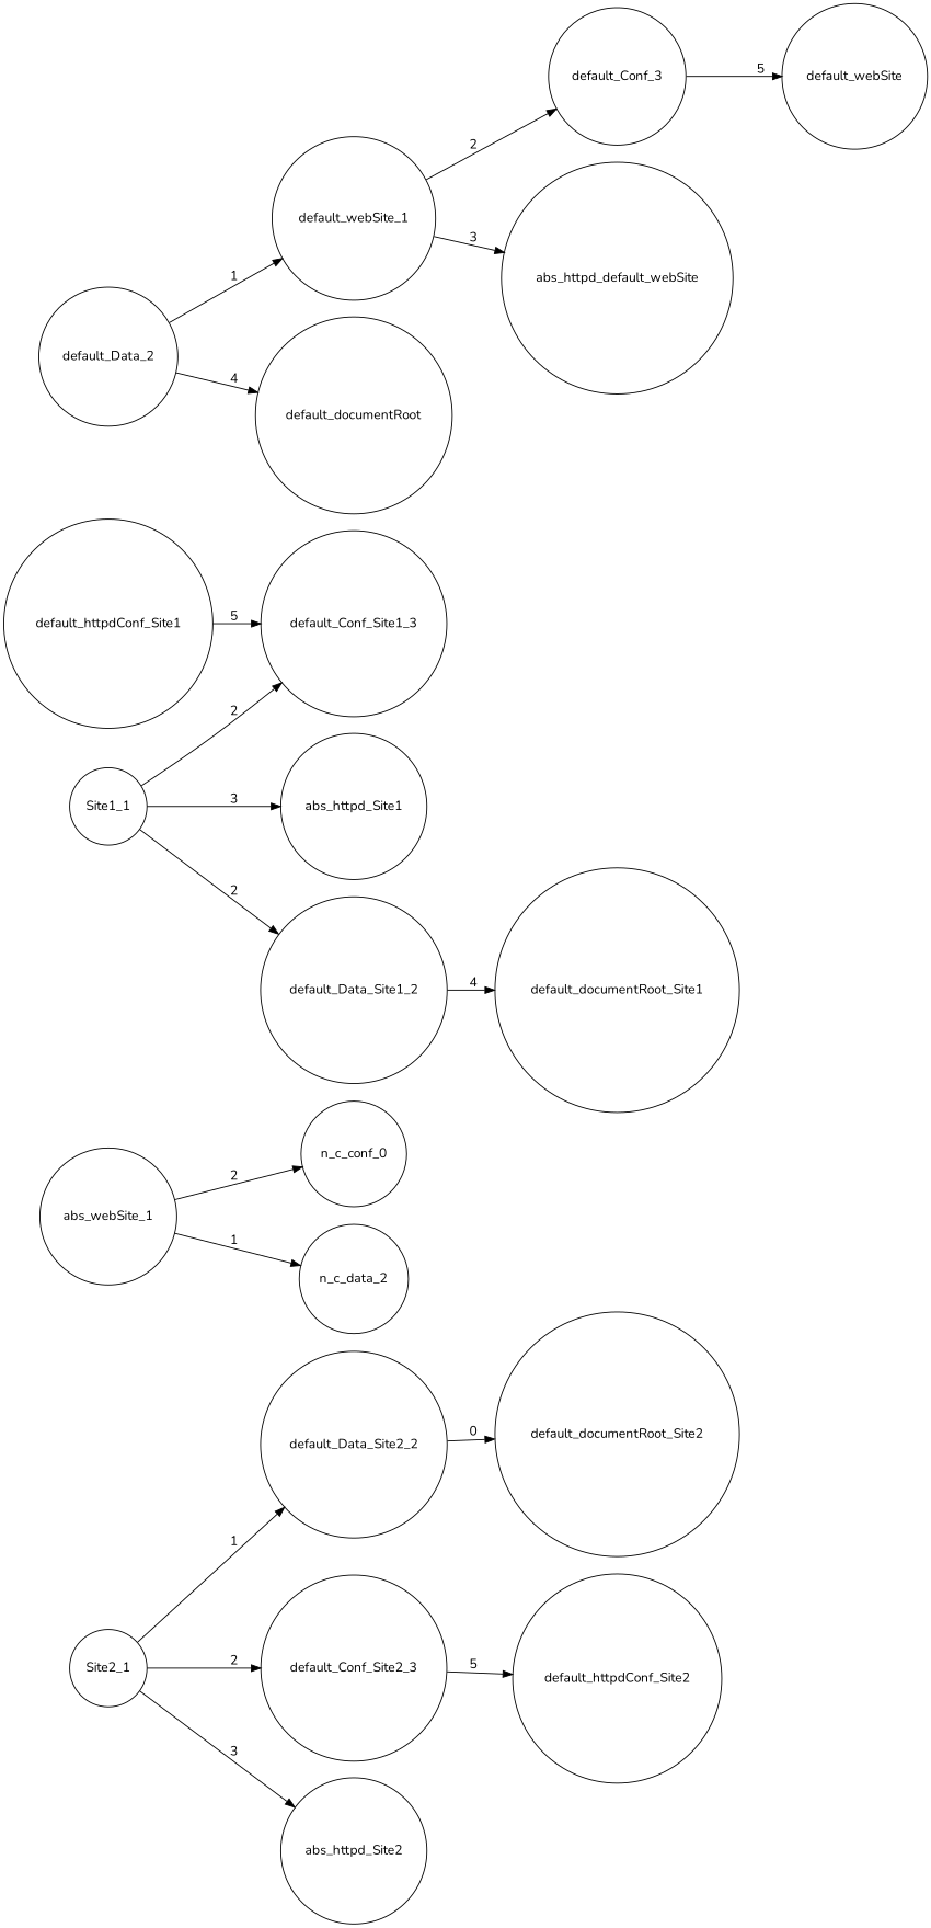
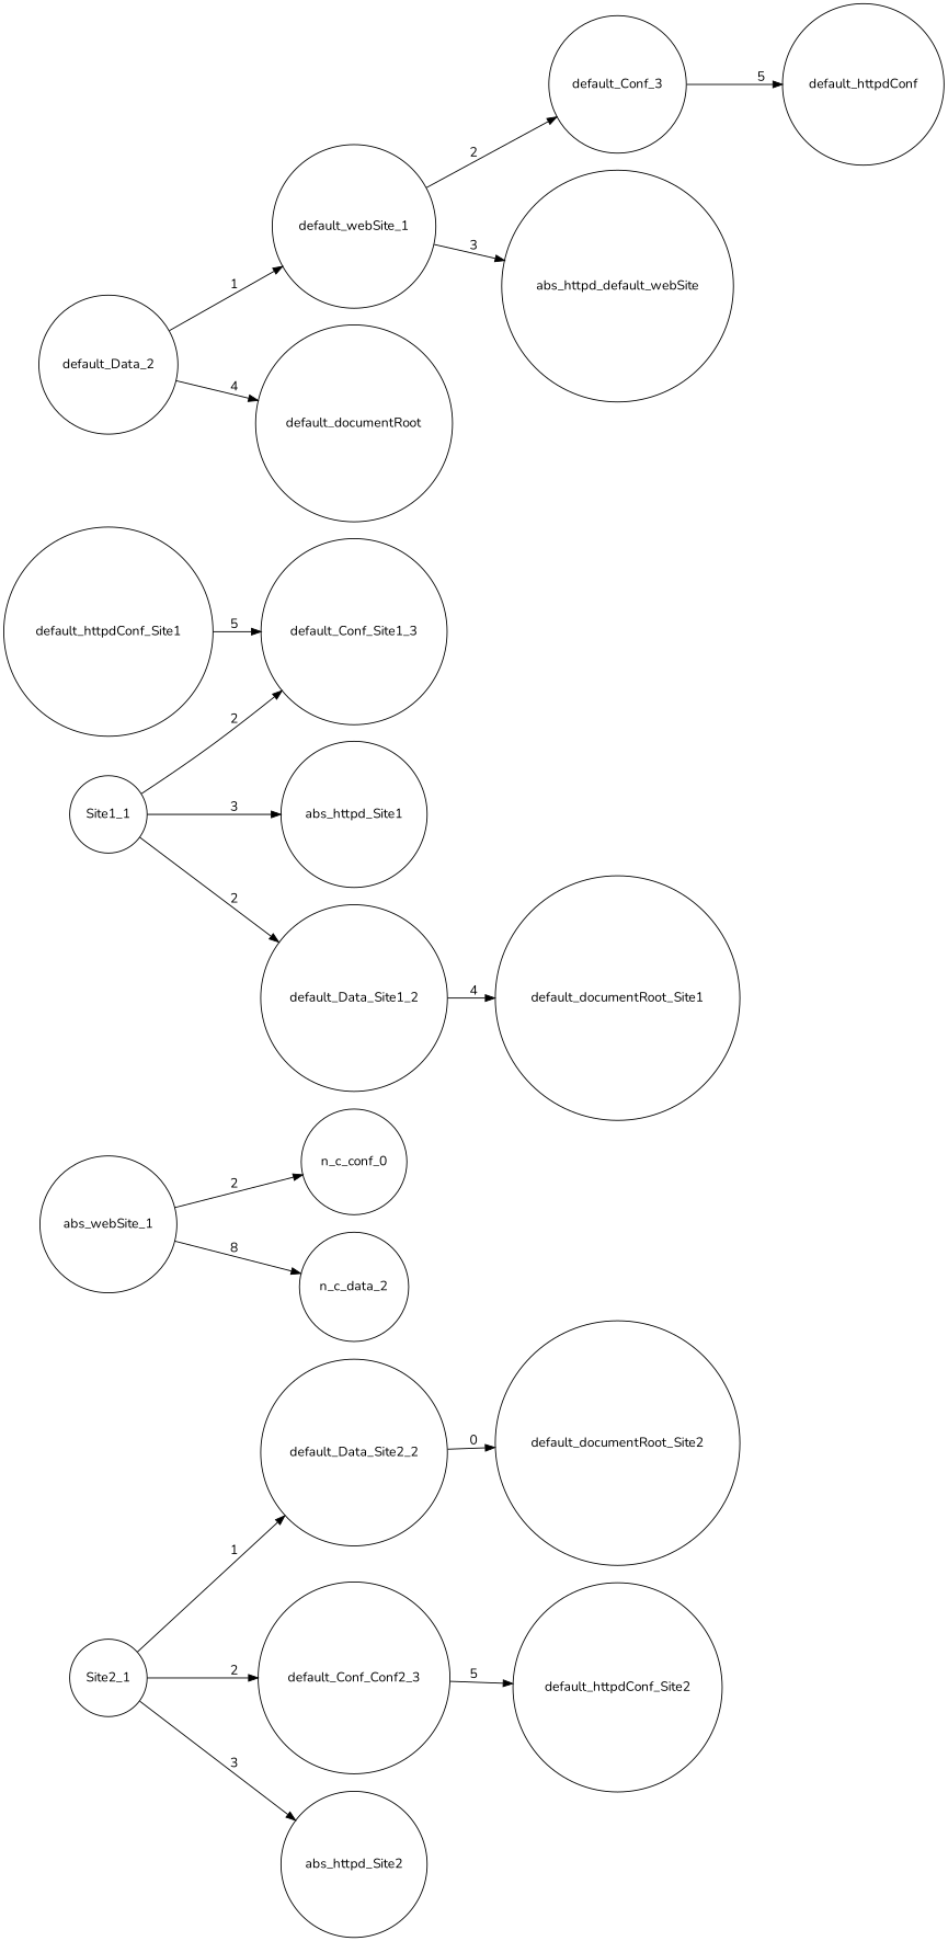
  digraph {
    fontname=Nunito
    rankdir=LR
    node [fontname=Nunito shape=circle]
    edge [fontname=Nunito]
    default_Data_Site2_2
    default_documentRoot_Site2
    Site2_1
-   default_Conf_Site2_3
+   default_Conf_Site2_3 [label=default_Conf_Conf2_3]
    abs_httpd_Site2
    default_httpdConf_Site2
    n7 [label=n_c_conf_0]
    abs_webSite_1
    n_c_data_2
    Site1_1
    default_Conf_Site1_3
    abs_httpd_Site1
    default_Data_Site1_2
    default_documentRoot_Site1
    default_httpdConf_Site1
    default_Conf_3
-   default_httpdConf [label=default_webSite]
+   default_httpdConf
    default_webSite_1
    abs_httpd_default_webSite
    default_Data_2
    default_documentRoot
    default_Data_Site2_2 -> default_documentRoot_Site2 [label=0]
    Site2_1 -> default_Data_Site2_2 [label=1]
    Site2_1 -> default_Conf_Site2_3 [label=2]
    Site2_1 -> abs_httpd_Site2 [label=3]
    default_Conf_Site2_3 -> default_httpdConf_Site2 [label=5]
    abs_webSite_1 -> n7 [label=2]
-   abs_webSite_1 -> n_c_data_2 [label=1]
+   abs_webSite_1 -> n_c_data_2 [label=8]
    Site1_1 -> default_Conf_Site1_3 [label=2]
    Site1_1 -> abs_httpd_Site1 [label=3]
    Site1_1 -> default_Data_Site1_2 [label=2]
    default_Data_Site1_2 -> default_documentRoot_Site1 [label=4]
    default_httpdConf_Site1 -> default_Conf_Site1_3 [label=5]
    default_Conf_3 -> default_httpdConf [label=5]
    default_webSite_1 -> default_Conf_3 [label=2]
    default_webSite_1 -> abs_httpd_default_webSite [label=3]
    default_Data_2 -> default_webSite_1 [label=1]
    default_Data_2 -> default_documentRoot [label=4]
  }
